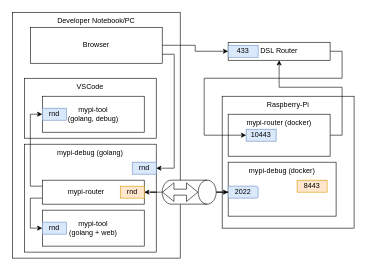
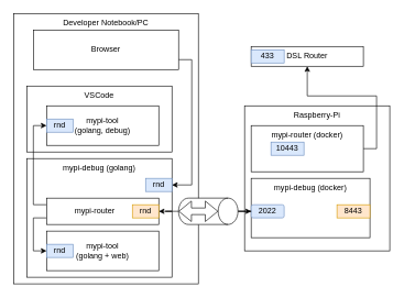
  <mxCell id="0" />
  <mxCell id="1" parent="0" />
  <mxCell id="2" value="Raspberry-Pi" style="rounded=0;whiteSpace=wrap;html=1;shadow=0;glass=0;verticalAlign=top;" vertex="1" parent="1"><mxGeometry x="370" y="160" width="220" height="220" as="geometry" /></mxCell>
  <mxCell id="3" style="edgeStyle=orthogonalEdgeStyle;rounded=0;orthogonalLoop=1;jettySize=auto;html=1;exitX=1;exitY=0.5;exitDx=0;exitDy=0;" edge="1" parent="1" source="4" target="8"><mxGeometry relative="1" as="geometry" /></mxCell>
  <mxCell id="4" value="mypi-router (docker)" style="rounded=0;whiteSpace=wrap;html=1;verticalAlign=top;" vertex="1" parent="1"><mxGeometry x="380" y="190" width="170" height="70" as="geometry" /></mxCell>
  <mxCell id="5" value="mypi-debug (docker)" style="rounded=0;whiteSpace=wrap;html=1;verticalAlign=top;" vertex="1" parent="1"><mxGeometry x="380" y="270" width="180" height="90" as="geometry" /></mxCell>
  <mxCell id="6" value="10443" style="rounded=0;whiteSpace=wrap;html=1;fillColor=#dae8fc;strokeColor=#6c8ebf;" vertex="1" parent="1"><mxGeometry x="410" y="215" width="50" height="20" as="geometry" /></mxCell>
- <mxCell id="7" style="edgeStyle=orthogonalEdgeStyle;rounded=0;orthogonalLoop=1;jettySize=auto;html=1;exitX=1;exitY=0.5;exitDx=0;exitDy=0;entryX=0;entryY=0.5;entryDx=0;entryDy=0;" edge="1" parent="1" source="8" target="6"><mxGeometry relative="1" as="geometry"><Array as="points"><mxPoint x="570" y="85" /><mxPoint x="570" y="130" /><mxPoint x="340" y="130" /><mxPoint x="340" y="225" /></Array></mxGeometry></mxCell>
  <mxCell id="8" value="DSL Router" style="rounded=0;whiteSpace=wrap;html=1;" vertex="1" parent="1"><mxGeometry x="380" y="70" width="170" height="30" as="geometry" /></mxCell>
  <mxCell id="9" value="433" style="rounded=0;whiteSpace=wrap;html=1;fillColor=#dae8fc;strokeColor=#6c8ebf;" vertex="1" parent="1"><mxGeometry x="380" y="75" width="50" height="20" as="geometry" /></mxCell>
  <mxCell id="10" value="2022" style="whiteSpace=wrap;html=1;fillColor=#dae8fc;strokeColor=#6c8ebf;rounded=1;" vertex="1" parent="1"><mxGeometry x="380" y="310" width="50" height="20" as="geometry" /></mxCell>
- <mxCell id="11" value="8443" style="rounded=0;whiteSpace=wrap;html=1;fillColor=#ffe6cc;strokeColor=#d79b00;" vertex="1" parent="1"><mxGeometry x="495" y="300" width="50" height="20" as="geometry" /></mxCell>
+ <mxCell id="11" value="8443" style="rounded=0;whiteSpace=wrap;html=1;fillColor=#ffe6cc;strokeColor=#d79b00;" vertex="1" parent="1"><mxGeometry x="510" y="310" width="50" height="20" as="geometry" /></mxCell>
  <mxCell id="12" value="Developer Notebook/PC" style="rounded=0;whiteSpace=wrap;html=1;verticalAlign=top;" vertex="1" parent="1"><mxGeometry x="20" y="20" width="280" height="410" as="geometry" /></mxCell>
- <mxCell id="13" style="edgeStyle=orthogonalEdgeStyle;rounded=0;orthogonalLoop=1;jettySize=auto;html=1;exitX=1;exitY=0.5;exitDx=0;exitDy=0;entryX=0;entryY=0.5;entryDx=0;entryDy=0;" edge="1" parent="1" source="15" target="9"><mxGeometry relative="1" as="geometry" /></mxCell>
  <mxCell id="14" style="edgeStyle=orthogonalEdgeStyle;rounded=0;orthogonalLoop=1;jettySize=auto;html=1;exitX=1;exitY=0.75;exitDx=0;exitDy=0;entryX=1;entryY=0.5;entryDx=0;entryDy=0;" edge="1" parent="1" source="15" target="22"><mxGeometry relative="1" as="geometry"><mxPoint x="280" y="280" as="targetPoint" /></mxGeometry></mxCell>
  <mxCell id="15" value="Browser" style="rounded=0;whiteSpace=wrap;html=1;" vertex="1" parent="1"><mxGeometry x="50" y="45" width="220" height="60" as="geometry" /></mxCell>
  <mxCell id="16" value="mypi-debug (golang)" style="rounded=0;whiteSpace=wrap;html=1;verticalAlign=top;" vertex="1" parent="1"><mxGeometry x="40" y="240" width="220" height="180" as="geometry" /></mxCell>
  <mxCell id="17" style="edgeStyle=orthogonalEdgeStyle;rounded=0;orthogonalLoop=1;jettySize=auto;html=1;exitX=0.5;exitY=0;exitDx=0;exitDy=0;exitPerimeter=0;" edge="1" parent="1" source="19" target="10"><mxGeometry relative="1" as="geometry" /></mxCell>
  <mxCell id="18" value="" style="edgeStyle=orthogonalEdgeStyle;rounded=0;orthogonalLoop=1;jettySize=auto;html=1;" edge="1" parent="1" source="19" target="27"><mxGeometry relative="1" as="geometry" /></mxCell>
  <mxCell id="19" value="" style="shape=cylinder3;whiteSpace=wrap;html=1;boundedLbl=1;backgroundOutline=1;size=15;rotation=90;" vertex="1" parent="1"><mxGeometry x="295" y="275" width="40" height="90" as="geometry" /></mxCell>
  <mxCell id="20" value="" style="shape=flexArrow;endArrow=classic;startArrow=classic;html=1;rounded=0;" edge="1" parent="1"><mxGeometry width="100" height="100" relative="1" as="geometry"><mxPoint x="270" y="320" as="sourcePoint" /><mxPoint x="330" y="320" as="targetPoint" /></mxGeometry></mxCell>
  <mxCell id="21" value="VSCode" style="rounded=0;whiteSpace=wrap;html=1;verticalAlign=top;" vertex="1" parent="1"><mxGeometry x="40" y="130" width="220" height="100" as="geometry" /></mxCell>
  <mxCell id="22" value="rnd" style="rounded=0;whiteSpace=wrap;html=1;fillColor=#dae8fc;strokeColor=#6c8ebf;" vertex="1" parent="1"><mxGeometry x="220" y="270" width="40" height="20" as="geometry" /></mxCell>
  <mxCell id="23" value="mypi-tool&lt;br&gt;(golang, debug)" style="rounded=0;whiteSpace=wrap;html=1;" vertex="1" parent="1"><mxGeometry x="70" y="160" width="170" height="60" as="geometry" /></mxCell>
  <mxCell id="24" style="edgeStyle=orthogonalEdgeStyle;rounded=0;orthogonalLoop=1;jettySize=auto;html=1;exitX=0;exitY=0.25;exitDx=0;exitDy=0;entryX=0;entryY=0.5;entryDx=0;entryDy=0;" edge="1" parent="1" source="26" target="29"><mxGeometry relative="1" as="geometry" /></mxCell>
  <mxCell id="25" style="edgeStyle=orthogonalEdgeStyle;rounded=0;orthogonalLoop=1;jettySize=auto;html=1;exitX=0;exitY=0.75;exitDx=0;exitDy=0;entryX=0;entryY=0.5;entryDx=0;entryDy=0;" edge="1" parent="1" source="26" target="30"><mxGeometry relative="1" as="geometry" /></mxCell>
  <mxCell id="26" value="mypi-router&amp;nbsp; &amp;nbsp; &amp;nbsp; &amp;nbsp;" style="rounded=0;whiteSpace=wrap;html=1;" vertex="1" parent="1"><mxGeometry x="70" y="300" width="170" height="40" as="geometry" /></mxCell>
  <mxCell id="27" value="rnd" style="rounded=0;whiteSpace=wrap;html=1;fillColor=#ffe6cc;strokeColor=#d79b00;" vertex="1" parent="1"><mxGeometry x="200" y="310" width="40" height="20" as="geometry" /></mxCell>
  <mxCell id="28" value="mypi-tool&lt;br&gt;(golang + web)" style="rounded=0;whiteSpace=wrap;html=1;" vertex="1" parent="1"><mxGeometry x="70" y="350" width="170" height="60" as="geometry" /></mxCell>
  <mxCell id="29" value="rnd" style="rounded=0;whiteSpace=wrap;html=1;fillColor=#dae8fc;strokeColor=#6c8ebf;" vertex="1" parent="1"><mxGeometry x="70" y="180" width="40" height="20" as="geometry" /></mxCell>
  <mxCell id="30" value="rnd" style="rounded=0;whiteSpace=wrap;html=1;fillColor=#dae8fc;strokeColor=#6c8ebf;" vertex="1" parent="1"><mxGeometry x="70" y="370" width="40" height="20" as="geometry" /></mxCell>
